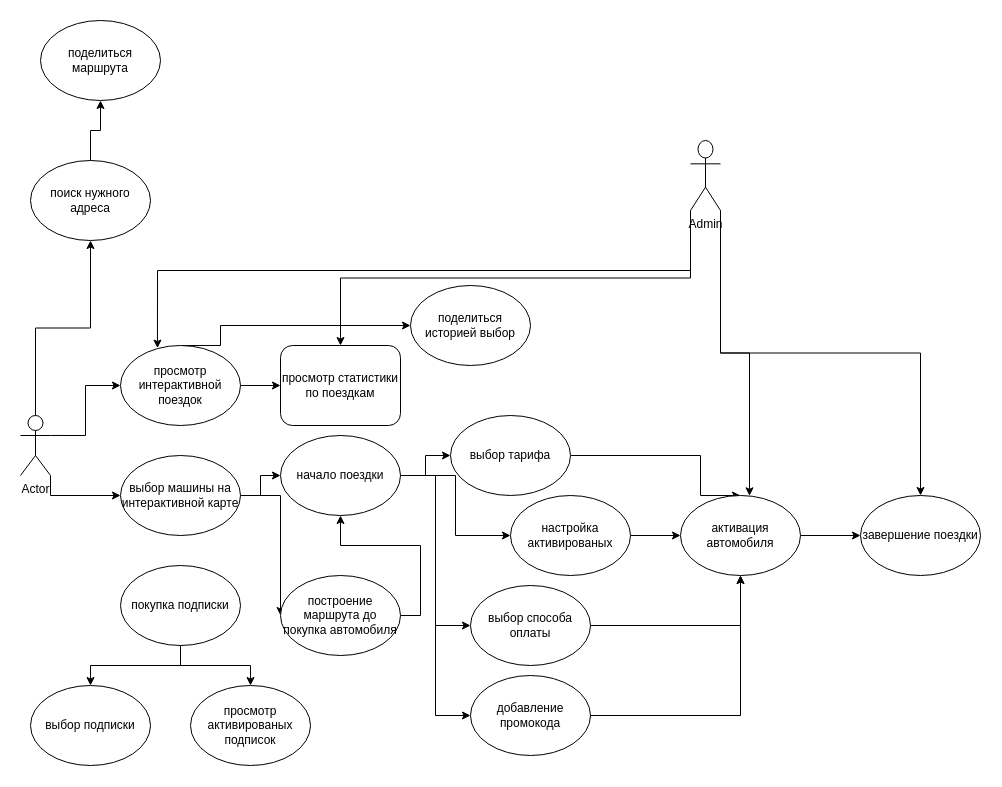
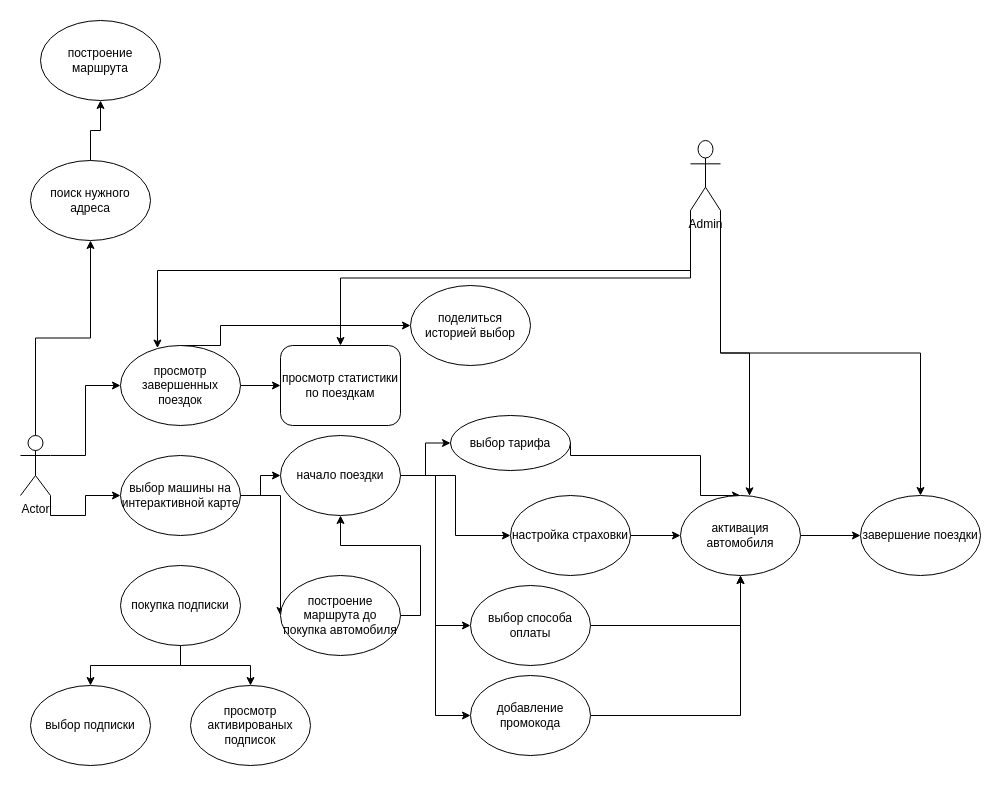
  <mxCell id="0" />
  <mxCell id="1" parent="0" />
  <mxCell id="2" style="edgeStyle=orthogonalEdgeStyle;rounded=0;orthogonalLoop=1;jettySize=auto;html=1;exitX=1;exitY=0.333;exitDx=0;exitDy=0;exitPerimeter=0;entryX=0;entryY=0.5;entryDx=0;entryDy=0;" parent="1" source="5" target="11" edge="1"><mxGeometry relative="1" as="geometry"><mxPoint x="120" y="385" as="targetPoint" /></mxGeometry></mxCell>
  <mxCell id="3" style="edgeStyle=orthogonalEdgeStyle;rounded=0;orthogonalLoop=1;jettySize=auto;html=1;exitX=1;exitY=1;exitDx=0;exitDy=0;exitPerimeter=0;" parent="1" source="5" target="8" edge="1"><mxGeometry relative="1" as="geometry" /></mxCell>
  <mxCell id="4" style="edgeStyle=orthogonalEdgeStyle;rounded=0;orthogonalLoop=1;jettySize=auto;html=1;exitX=0.5;exitY=0;exitDx=0;exitDy=0;exitPerimeter=0;entryX=0.5;entryY=1;entryDx=0;entryDy=0;" edge="1" parent="1" source="5" target="22"><mxGeometry relative="1" as="geometry" /></mxCell>
- <mxCell id="5" value="Actor" style="shape=umlActor;verticalLabelPosition=bottom;verticalAlign=top;html=1;outlineConnect=0;" parent="1" vertex="1"><mxGeometry x="20" y="415" width="30" height="60" as="geometry" /></mxCell>
+ <mxCell id="5" value="Actor" style="shape=umlActor;verticalLabelPosition=bottom;verticalAlign=top;html=1;outlineConnect=0;" parent="1" vertex="1"><mxGeometry x="20" y="435" width="30" height="60" as="geometry" /></mxCell>
  <mxCell id="6" style="edgeStyle=orthogonalEdgeStyle;rounded=0;orthogonalLoop=1;jettySize=auto;html=1;exitX=1;exitY=0.5;exitDx=0;exitDy=0;entryX=0;entryY=0.5;entryDx=0;entryDy=0;" parent="1" source="8" target="20" edge="1"><mxGeometry relative="1" as="geometry" /></mxCell>
  <mxCell id="7" style="edgeStyle=orthogonalEdgeStyle;rounded=0;orthogonalLoop=1;jettySize=auto;html=1;exitX=1;exitY=0.5;exitDx=0;exitDy=0;" parent="1" source="8" target="25" edge="1"><mxGeometry relative="1" as="geometry"><Array as="points"><mxPoint x="280" y="495" /></Array></mxGeometry></mxCell>
  <mxCell id="8" value="выбор машины на интерактивной карте" style="ellipse;whiteSpace=wrap;html=1;" parent="1" vertex="1"><mxGeometry x="120" y="455" width="120" height="80" as="geometry" /></mxCell>
  <mxCell id="9" style="edgeStyle=orthogonalEdgeStyle;rounded=0;orthogonalLoop=1;jettySize=auto;html=1;exitX=1;exitY=0.5;exitDx=0;exitDy=0;entryX=0;entryY=0.5;entryDx=0;entryDy=0;" parent="1" source="11" target="15" edge="1"><mxGeometry relative="1" as="geometry" /></mxCell>
  <mxCell id="10" style="edgeStyle=orthogonalEdgeStyle;rounded=0;orthogonalLoop=1;jettySize=auto;html=1;exitX=0.5;exitY=0;exitDx=0;exitDy=0;entryX=0;entryY=0.5;entryDx=0;entryDy=0;" edge="1" parent="1" source="11" target="37"><mxGeometry relative="1" as="geometry"><Array as="points"><mxPoint x="220" y="345" /><mxPoint x="220" y="325" /></Array></mxGeometry></mxCell>
- <mxCell id="11" value="просмотр интерактивной поездок" style="ellipse;whiteSpace=wrap;html=1;" parent="1" vertex="1"><mxGeometry x="120" y="345" width="120" height="80" as="geometry" /></mxCell>
+ <mxCell id="11" value="просмотр завершенных поездок" style="ellipse;whiteSpace=wrap;html=1;" parent="1" vertex="1"><mxGeometry x="120" y="345" width="120" height="80" as="geometry" /></mxCell>
  <mxCell id="12" style="edgeStyle=orthogonalEdgeStyle;rounded=0;orthogonalLoop=1;jettySize=auto;html=1;exitX=0.5;exitY=1;exitDx=0;exitDy=0;entryX=0.5;entryY=0;entryDx=0;entryDy=0;" edge="1" parent="1" source="14" target="38"><mxGeometry relative="1" as="geometry" /></mxCell>
  <mxCell id="13" style="edgeStyle=orthogonalEdgeStyle;rounded=0;orthogonalLoop=1;jettySize=auto;html=1;exitX=0.5;exitY=1;exitDx=0;exitDy=0;entryX=0.5;entryY=0;entryDx=0;entryDy=0;" edge="1" parent="1" source="14" target="39"><mxGeometry relative="1" as="geometry" /></mxCell>
  <mxCell id="14" value="покупка подписки" style="ellipse;whiteSpace=wrap;html=1;" parent="1" vertex="1"><mxGeometry x="120" y="565" width="120" height="80" as="geometry" /></mxCell>
  <mxCell id="15" value="просмотр статистики по поездкам" style="whiteSpace=wrap;html=1;rounded=1;" parent="1" vertex="1"><mxGeometry x="280" y="345" width="120" height="80" as="geometry" /></mxCell>
  <mxCell id="16" style="edgeStyle=orthogonalEdgeStyle;rounded=0;orthogonalLoop=1;jettySize=auto;html=1;exitX=1;exitY=0.5;exitDx=0;exitDy=0;" parent="1" source="20" target="27" edge="1"><mxGeometry relative="1" as="geometry" /></mxCell>
  <mxCell id="17" style="edgeStyle=orthogonalEdgeStyle;rounded=0;orthogonalLoop=1;jettySize=auto;html=1;exitX=1;exitY=0.5;exitDx=0;exitDy=0;" parent="1" source="20" target="29" edge="1"><mxGeometry relative="1" as="geometry" /></mxCell>
  <mxCell id="18" style="edgeStyle=orthogonalEdgeStyle;rounded=0;orthogonalLoop=1;jettySize=auto;html=1;exitX=1;exitY=0.5;exitDx=0;exitDy=0;entryX=0;entryY=0.5;entryDx=0;entryDy=0;" parent="1" source="20" target="31" edge="1"><mxGeometry relative="1" as="geometry" /></mxCell>
  <mxCell id="19" style="edgeStyle=orthogonalEdgeStyle;rounded=0;orthogonalLoop=1;jettySize=auto;html=1;exitX=1;exitY=0.5;exitDx=0;exitDy=0;entryX=0;entryY=0.5;entryDx=0;entryDy=0;" parent="1" source="20" target="33" edge="1"><mxGeometry relative="1" as="geometry" /></mxCell>
  <mxCell id="20" value="начало поездки" style="ellipse;whiteSpace=wrap;html=1;" parent="1" vertex="1"><mxGeometry x="280" y="435" width="120" height="80" as="geometry" /></mxCell>
  <mxCell id="21" style="edgeStyle=orthogonalEdgeStyle;rounded=0;orthogonalLoop=1;jettySize=auto;html=1;exitX=0.5;exitY=0;exitDx=0;exitDy=0;" edge="1" parent="1" source="22" target="23"><mxGeometry relative="1" as="geometry" /></mxCell>
  <mxCell id="22" value="поиск нужного адреса" style="ellipse;whiteSpace=wrap;html=1;" parent="1" vertex="1"><mxGeometry x="30" y="160" width="120" height="80" as="geometry" /></mxCell>
- <mxCell id="23" value="поделиться маршрута" style="ellipse;whiteSpace=wrap;html=1;" parent="1" vertex="1"><mxGeometry x="40" y="20" width="120" height="80" as="geometry" /></mxCell>
+ <mxCell id="23" value="построение маршрута" style="ellipse;whiteSpace=wrap;html=1;" parent="1" vertex="1"><mxGeometry x="40" y="20" width="120" height="80" as="geometry" /></mxCell>
  <mxCell id="24" style="edgeStyle=orthogonalEdgeStyle;rounded=0;orthogonalLoop=1;jettySize=auto;html=1;exitX=1;exitY=0.5;exitDx=0;exitDy=0;entryX=0.5;entryY=1;entryDx=0;entryDy=0;" parent="1" source="25" target="20" edge="1"><mxGeometry relative="1" as="geometry"><mxPoint x="410" y="475" as="targetPoint" /></mxGeometry></mxCell>
  <mxCell id="25" value="построение маршрута до покупка автомобиля" style="ellipse;whiteSpace=wrap;html=1;" parent="1" vertex="1"><mxGeometry x="280" y="575" width="120" height="80" as="geometry" /></mxCell>
  <mxCell id="26" style="edgeStyle=orthogonalEdgeStyle;rounded=0;orthogonalLoop=1;jettySize=auto;html=1;exitX=1;exitY=0.5;exitDx=0;exitDy=0;entryX=0.5;entryY=0;entryDx=0;entryDy=0;" parent="1" source="27" target="35" edge="1"><mxGeometry relative="1" as="geometry"><Array as="points"><mxPoint x="700" y="455" /><mxPoint x="700" y="495" /></Array></mxGeometry></mxCell>
- <mxCell id="27" value="выбор тарифа" style="ellipse;whiteSpace=wrap;html=1;" parent="1" vertex="1"><mxGeometry x="450" y="415" width="120" height="80" as="geometry" /></mxCell>
+ <mxCell id="27" value="выбор тарифа" style="ellipse;whiteSpace=wrap;html=1;" parent="1" vertex="1"><mxGeometry x="450" y="415" width="120" height="55" as="geometry" /></mxCell>
  <mxCell id="28" style="edgeStyle=orthogonalEdgeStyle;rounded=0;orthogonalLoop=1;jettySize=auto;html=1;exitX=1;exitY=0.5;exitDx=0;exitDy=0;entryX=0;entryY=0.5;entryDx=0;entryDy=0;" parent="1" source="29" target="35" edge="1"><mxGeometry relative="1" as="geometry" /></mxCell>
- <mxCell id="29" value="настройка активированых" style="ellipse;whiteSpace=wrap;html=1;" parent="1" vertex="1"><mxGeometry x="510" y="495" width="120" height="80" as="geometry" /></mxCell>
+ <mxCell id="29" value="настройка страховки" style="ellipse;whiteSpace=wrap;html=1;" parent="1" vertex="1"><mxGeometry x="510" y="495" width="120" height="80" as="geometry" /></mxCell>
  <mxCell id="30" style="edgeStyle=orthogonalEdgeStyle;rounded=0;orthogonalLoop=1;jettySize=auto;html=1;exitX=1;exitY=0.5;exitDx=0;exitDy=0;entryX=0.5;entryY=1;entryDx=0;entryDy=0;" parent="1" source="31" target="35" edge="1"><mxGeometry relative="1" as="geometry" /></mxCell>
  <mxCell id="31" value="выбор способа оплаты" style="ellipse;whiteSpace=wrap;html=1;" parent="1" vertex="1"><mxGeometry x="470" y="585" width="120" height="80" as="geometry" /></mxCell>
  <mxCell id="32" style="edgeStyle=orthogonalEdgeStyle;rounded=0;orthogonalLoop=1;jettySize=auto;html=1;exitX=1;exitY=0.5;exitDx=0;exitDy=0;entryX=0.5;entryY=1;entryDx=0;entryDy=0;" parent="1" source="33" target="35" edge="1"><mxGeometry relative="1" as="geometry" /></mxCell>
  <mxCell id="33" value="добавление промокода" style="ellipse;whiteSpace=wrap;html=1;" parent="1" vertex="1"><mxGeometry x="470" y="675" width="120" height="80" as="geometry" /></mxCell>
  <mxCell id="34" style="edgeStyle=orthogonalEdgeStyle;rounded=0;orthogonalLoop=1;jettySize=auto;html=1;exitX=1;exitY=0.5;exitDx=0;exitDy=0;entryX=0;entryY=0.5;entryDx=0;entryDy=0;" edge="1" parent="1" source="35" target="36"><mxGeometry relative="1" as="geometry" /></mxCell>
  <mxCell id="35" value="активация автомобиля" style="ellipse;whiteSpace=wrap;html=1;" parent="1" vertex="1"><mxGeometry x="680" y="495" width="120" height="80" as="geometry" /></mxCell>
  <mxCell id="36" value="завершение поездки" style="ellipse;whiteSpace=wrap;html=1;" parent="1" vertex="1"><mxGeometry x="860" y="495" width="120" height="80" as="geometry" /></mxCell>
  <mxCell id="37" value="поделиться историей выбор" style="ellipse;whiteSpace=wrap;html=1;" vertex="1" parent="1"><mxGeometry x="410" y="285" width="120" height="80" as="geometry" /></mxCell>
  <mxCell id="38" value="выбор подписки" style="ellipse;whiteSpace=wrap;html=1;" vertex="1" parent="1"><mxGeometry x="30" y="685" width="120" height="80" as="geometry" /></mxCell>
  <mxCell id="39" value="просмотр активированых подписок" style="ellipse;whiteSpace=wrap;html=1;" vertex="1" parent="1"><mxGeometry x="190" y="685" width="120" height="80" as="geometry" /></mxCell>
  <mxCell id="40" style="edgeStyle=orthogonalEdgeStyle;rounded=0;orthogonalLoop=1;jettySize=auto;html=1;exitX=0;exitY=1;exitDx=0;exitDy=0;exitPerimeter=0;entryX=0.5;entryY=0;entryDx=0;entryDy=0;" edge="1" parent="1" source="42" target="15"><mxGeometry relative="1" as="geometry" /></mxCell>
  <mxCell id="41" style="edgeStyle=orthogonalEdgeStyle;rounded=0;orthogonalLoop=1;jettySize=auto;html=1;exitX=1;exitY=1;exitDx=0;exitDy=0;exitPerimeter=0;entryX=0.5;entryY=0;entryDx=0;entryDy=0;" edge="1" parent="1" source="42" target="36"><mxGeometry relative="1" as="geometry" /></mxCell>
  <mxCell id="42" value="Admin" style="shape=umlActor;verticalLabelPosition=bottom;verticalAlign=top;html=1;outlineConnect=0;" vertex="1" parent="1"><mxGeometry x="690" y="140" width="30" height="70" as="geometry" /></mxCell>
  <mxCell id="43" style="edgeStyle=orthogonalEdgeStyle;rounded=0;orthogonalLoop=1;jettySize=auto;html=1;exitX=0;exitY=1;exitDx=0;exitDy=0;exitPerimeter=0;entryX=0.308;entryY=0.032;entryDx=0;entryDy=0;entryPerimeter=0;" edge="1" parent="1" source="42" target="11"><mxGeometry relative="1" as="geometry"><Array as="points"><mxPoint x="690" y="270" /><mxPoint x="157" y="270" /></Array></mxGeometry></mxCell>
  <mxCell id="44" style="edgeStyle=orthogonalEdgeStyle;rounded=0;orthogonalLoop=1;jettySize=auto;html=1;exitX=1;exitY=1;exitDx=0;exitDy=0;exitPerimeter=0;entryX=0.575;entryY=0.004;entryDx=0;entryDy=0;entryPerimeter=0;" edge="1" parent="1" source="42" target="35"><mxGeometry relative="1" as="geometry" /></mxCell>
